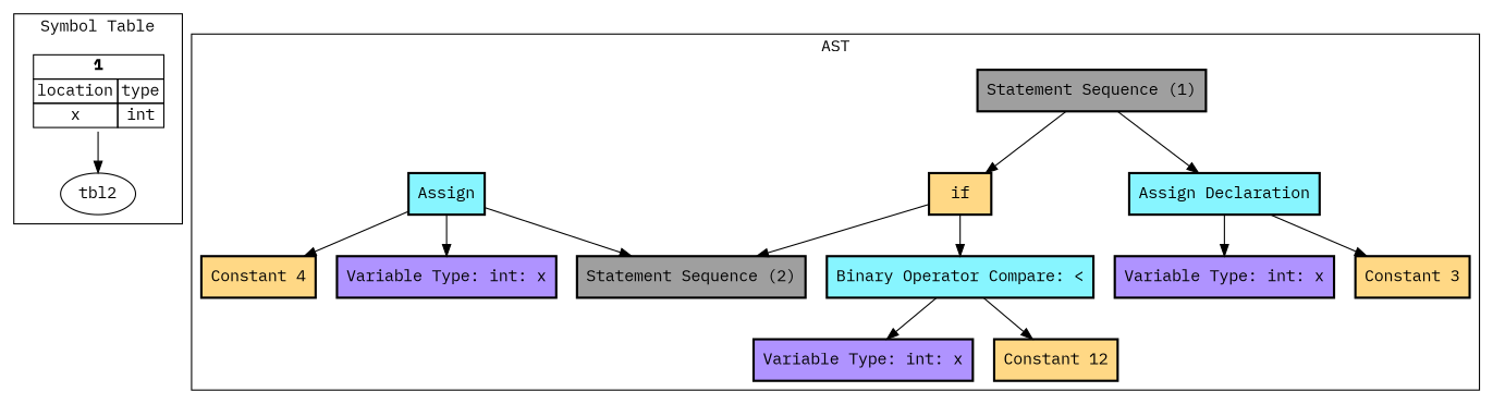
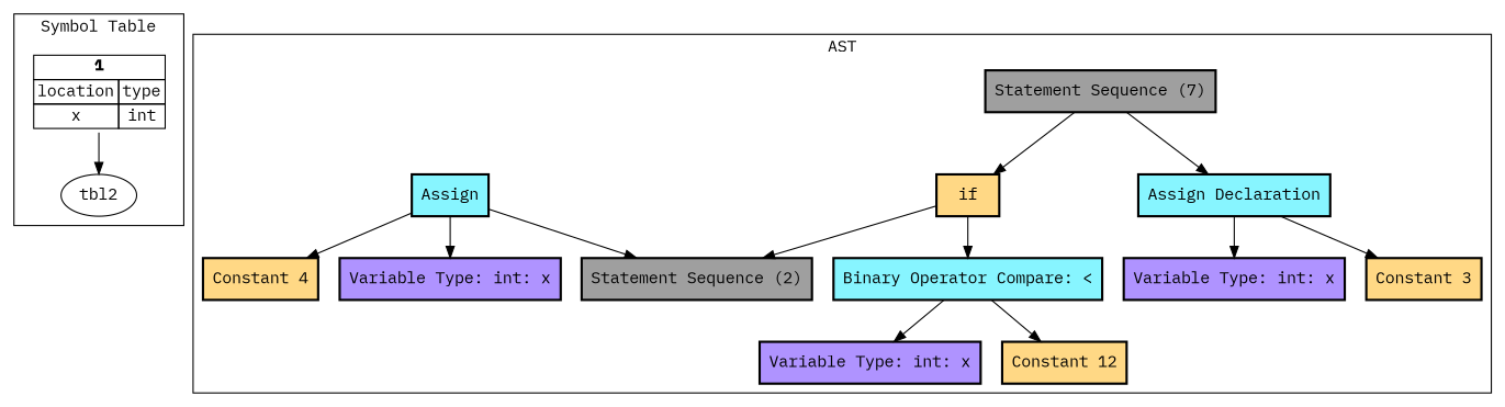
  digraph {
    fontname="IBM Plex Mono"
    node [fontname="IBM Plex Mono" shape=rectangle fillcolor="#FFD885" penwidth=2 style=filled]
    edge [fontname="IBM Plex Mono"]
    n1 [label=< 				<table border='0' cellborder='1' cellspacing='0'> 					<tr><td colspan="2"><b>1</b></td></tr> 					<tr><td>location</td><td>type</td></tr> 					<tr><td>x</td><td>int</td></tr> 				</table> 			> shape=plaintext fillcolor="" penwidth="" style=""]
    tbl2 [shape="" fillcolor="" penwidth="" style=""]
-   n3 [fillcolor="#9f9f9f" label="Statement Sequence (1)"]
+   n3 [fillcolor="#9f9f9f" label="Statement Sequence (7)"]
    n4 [fillcolor="#87f5ff" label="Assign Declaration"]
    n5 [label=if]
    n6 [fillcolor="#af93ff" label="Variable Type: int: x"]
    n7 [label="Constant 3"]
    n8 [fillcolor="#87f5ff" label="Binary Operator Compare: <"]
    n9 [fillcolor="#9f9f9f" label="Statement Sequence (2)"]
    n10 [fillcolor="#af93ff" label="Variable Type: int: x"]
    n11 [label="Constant 12"]
    n12 [fillcolor="#87f5ff" label=Assign]
    n13 [fillcolor="#af93ff" label="Variable Type: int: x"]
    n14 [label="Constant 4"]
    subgraph cluster_1 {
      label="Symbol Table"
      n1
      tbl2
    }
    subgraph cluster_2 {
      label=AST
      n3
      n4
      n5
      n6
      n7
      n8
      n9
      n10
      n11
      n12
      n13
      n14
    }
    n1 -> tbl2
    n3 -> n4
    n3 -> n5
    n4 -> n6
    n4 -> n7
    n5 -> n8
    n5 -> n9
    n8 -> n10
    n8 -> n11
    n12 -> n9
    n12 -> n13
    n12 -> n14
  }
